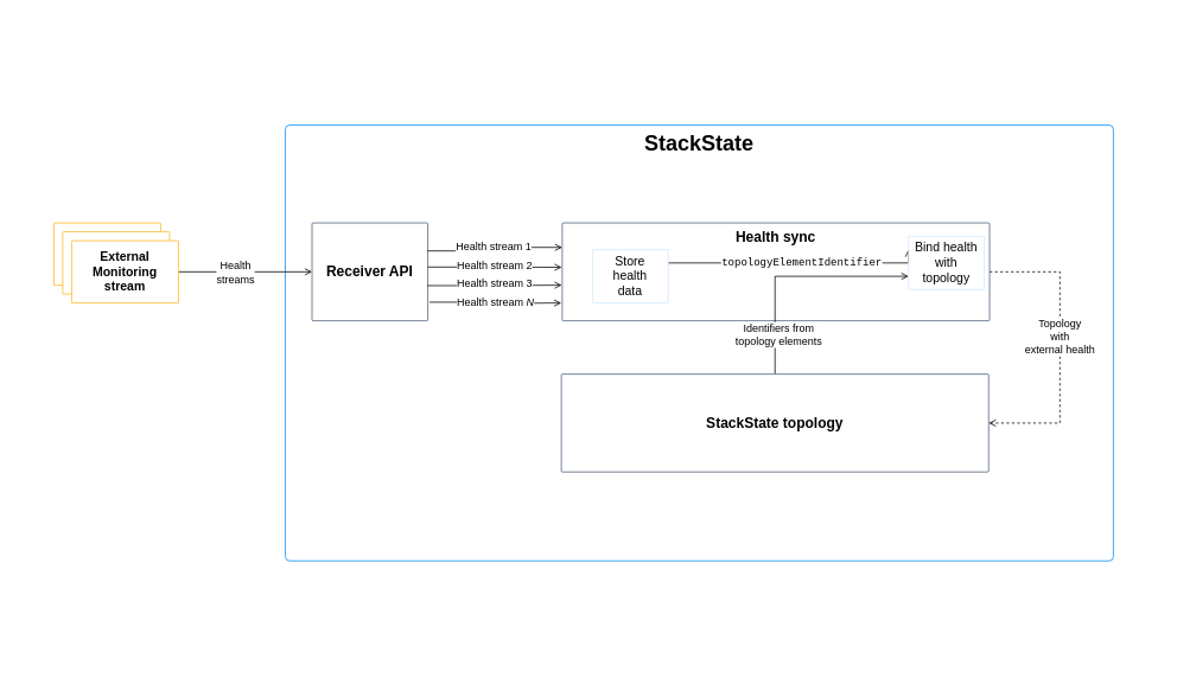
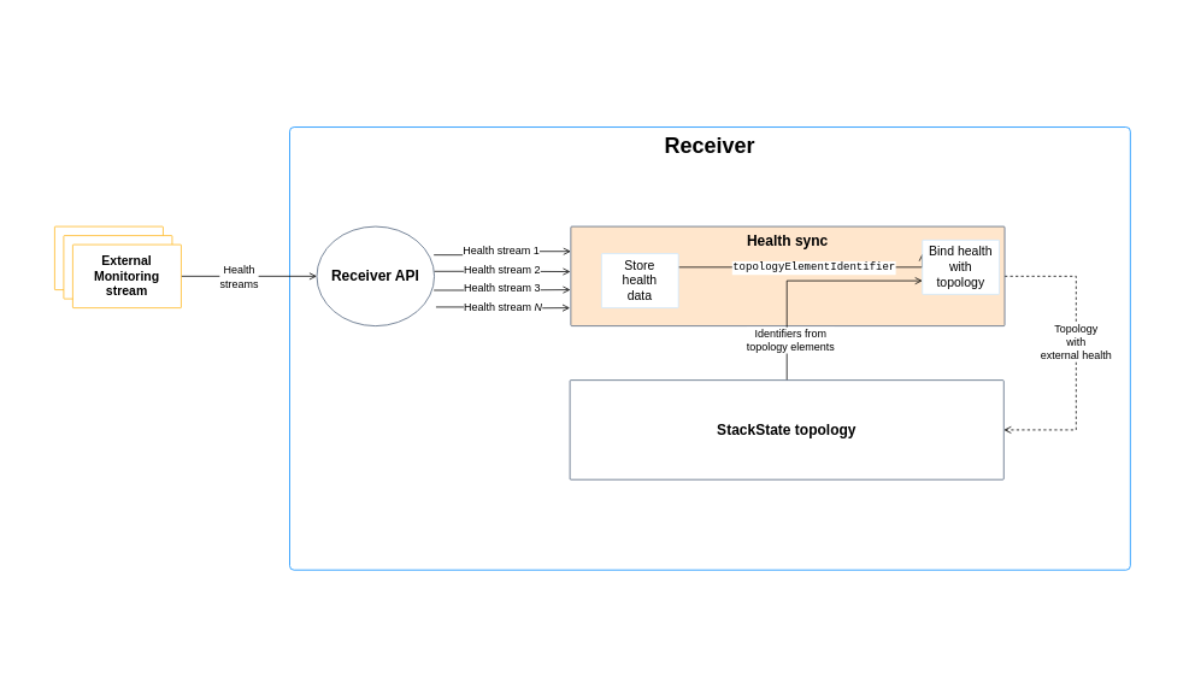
  <mxCell id="0" />
  <mxCell id="1" parent="0" />
  <mxCell id="2" value="" style="rounded=0;whiteSpace=wrap;html=1;align=center;strokeColor=none;" parent="1" vertex="1"><mxGeometry x="20" y="20" width="1280" height="720" as="geometry" /></mxCell>
- <mxCell id="3" value="&lt;b&gt;&lt;font style=&quot;font-size: 24px&quot;&gt;StackState&lt;/font&gt;&lt;/b&gt;" style="rounded=1;whiteSpace=wrap;html=1;strokeWidth=1;strokeColor=#008AFF;arcSize=1;verticalAlign=top;align=center;" parent="1" vertex="1"><mxGeometry x="320" y="140" width="930" height="490" as="geometry" /></mxCell>
+ <mxCell id="3" value="&lt;b&gt;&lt;font style=&quot;font-size: 24px&quot;&gt;Receiver&lt;/font&gt;&lt;/b&gt;" style="rounded=1;whiteSpace=wrap;html=1;strokeWidth=1;strokeColor=#008AFF;arcSize=1;verticalAlign=top;align=center;" parent="1" vertex="1"><mxGeometry x="320" y="140" width="930" height="490" as="geometry" /></mxCell>
  <mxCell id="4" style="edgeStyle=orthogonalEdgeStyle;rounded=0;orthogonalLoop=1;jettySize=auto;html=1;entryX=0;entryY=0.5;entryDx=0;entryDy=0;endArrow=open;endFill=0;" parent="1" source="8" target="9" edge="1"><mxGeometry relative="1" as="geometry"><mxPoint x="340" y="245" as="targetPoint" /></mxGeometry></mxCell>
  <mxCell id="5" value="&lt;font style=&quot;font-size: 12px&quot;&gt;Health&lt;br&gt;streams&lt;/font&gt;" style="edgeLabel;html=1;align=center;verticalAlign=middle;resizable=0;points=[];" parent="4" vertex="1" connectable="0"><mxGeometry x="-0.12" y="1" relative="1" as="geometry"><mxPoint x="-3" y="1" as="offset" /></mxGeometry></mxCell>
  <mxCell id="6" value="" style="rounded=1;whiteSpace=wrap;html=1;strokeWidth=1;strokeColor=#FFB61E;arcSize=1;" parent="1" vertex="1"><mxGeometry x="60" y="250" width="120" height="70" as="geometry" /></mxCell>
  <mxCell id="7" value="" style="rounded=1;whiteSpace=wrap;html=1;strokeWidth=1;strokeColor=#FFB61E;arcSize=1;" parent="1" vertex="1"><mxGeometry x="70" y="260" width="120" height="70" as="geometry" /></mxCell>
  <mxCell id="8" value="&lt;font style=&quot;font-size: 14px&quot;&gt;&lt;b&gt;External&lt;br&gt;Monitoring&lt;br&gt;stream&lt;/b&gt;&lt;/font&gt;" style="rounded=1;whiteSpace=wrap;html=1;strokeWidth=1;strokeColor=#FFB61E;arcSize=1;" parent="1" vertex="1"><mxGeometry x="80" y="270" width="120" height="70" as="geometry" /></mxCell>
- <mxCell id="9" value="&lt;b&gt;&lt;font style=&quot;font-size: 16px&quot;&gt;Receiver API&lt;/font&gt;&lt;/b&gt;" style="rounded=1;whiteSpace=wrap;html=1;strokeWidth=1;strokeColor=#4D5F79;align=center;arcSize=1;" parent="1" vertex="1"><mxGeometry x="350" y="250" width="130" height="110" as="geometry" /></mxCell>
+ <mxCell id="9" value="&lt;b&gt;&lt;font style=&quot;font-size: 16px&quot;&gt;Receiver API&lt;/font&gt;&lt;/b&gt;" style="ellipse;whiteSpace=wrap;html=1;strokeWidth=1;strokeColor=#4D5F79;align=center;arcSize=1;" parent="1" vertex="1"><mxGeometry x="350" y="250" width="130" height="110" as="geometry" /></mxCell>
  <mxCell id="10" style="edgeStyle=orthogonalEdgeStyle;rounded=0;orthogonalLoop=1;jettySize=auto;html=1;entryX=0;entryY=0.25;entryDx=0;entryDy=0;endArrow=open;endFill=0;exitX=0.996;exitY=0.286;exitDx=0;exitDy=0;exitPerimeter=0;" parent="1" source="9" target="20" edge="1"><mxGeometry relative="1" as="geometry"><mxPoint x="490" y="280" as="sourcePoint" /><mxPoint x="599.532" y="279.8" as="targetPoint" /></mxGeometry></mxCell>
  <mxCell id="11" value="&lt;font style=&quot;font-size: 12px&quot;&gt;Health stream 1&lt;/font&gt;" style="edgeLabel;html=1;align=center;verticalAlign=middle;resizable=0;points=[];" parent="10" vertex="1" connectable="0"><mxGeometry x="0.105" y="1" relative="1" as="geometry"><mxPoint x="-8" as="offset" /></mxGeometry></mxCell>
  <mxCell id="12" style="edgeStyle=orthogonalEdgeStyle;rounded=0;orthogonalLoop=1;jettySize=auto;html=1;entryX=-0.001;entryY=0.454;entryDx=0;entryDy=0;entryPerimeter=0;endArrow=open;endFill=0;exitX=1.001;exitY=0.451;exitDx=0;exitDy=0;exitPerimeter=0;" parent="1" source="9" target="20" edge="1"><mxGeometry relative="1" as="geometry"><mxPoint x="490" y="300" as="sourcePoint" /><mxPoint x="599.064" y="298.84" as="targetPoint" /></mxGeometry></mxCell>
  <mxCell id="13" value="&lt;font style=&quot;font-size: 12px&quot;&gt;Health stream 2&lt;/font&gt;" style="edgeLabel;html=1;align=center;verticalAlign=middle;resizable=0;points=[];" parent="12" vertex="1" connectable="0"><mxGeometry x="0.105" y="1" relative="1" as="geometry"><mxPoint x="-8" as="offset" /></mxGeometry></mxCell>
  <mxCell id="14" style="edgeStyle=orthogonalEdgeStyle;rounded=0;orthogonalLoop=1;jettySize=auto;html=1;entryX=-0.001;entryY=0.636;entryDx=0;entryDy=0;entryPerimeter=0;endArrow=open;endFill=0;exitX=0.996;exitY=0.641;exitDx=0;exitDy=0;exitPerimeter=0;" parent="1" source="9" target="20" edge="1"><mxGeometry relative="1" as="geometry"><mxPoint x="490" y="320" as="sourcePoint" /><mxPoint x="598.596" y="318.44" as="targetPoint" /></mxGeometry></mxCell>
  <mxCell id="15" value="&lt;font style=&quot;font-size: 12px&quot;&gt;Health stream 3&lt;/font&gt;" style="edgeLabel;html=1;align=center;verticalAlign=middle;resizable=0;points=[];" parent="14" vertex="1" connectable="0"><mxGeometry x="0.105" y="1" relative="1" as="geometry"><mxPoint x="-8" as="offset" /></mxGeometry></mxCell>
  <mxCell id="16" style="edgeStyle=orthogonalEdgeStyle;rounded=0;orthogonalLoop=1;jettySize=auto;html=1;endArrow=open;endFill=0;exitX=1.014;exitY=0.81;exitDx=0;exitDy=0;exitPerimeter=0;" parent="1" source="9" edge="1"><mxGeometry relative="1" as="geometry"><mxPoint x="490" y="340" as="sourcePoint" /><mxPoint x="630" y="340" as="targetPoint" /></mxGeometry></mxCell>
  <mxCell id="17" value="&lt;font style=&quot;font-size: 12px&quot;&gt;Health stream &lt;i&gt;N&lt;/i&gt;&lt;/font&gt;" style="edgeLabel;html=1;align=center;verticalAlign=middle;resizable=0;points=[];" parent="16" vertex="1" connectable="0"><mxGeometry x="0.105" y="1" relative="1" as="geometry"><mxPoint x="-8" as="offset" /></mxGeometry></mxCell>
  <mxCell id="18" style="edgeStyle=orthogonalEdgeStyle;rounded=0;orthogonalLoop=1;jettySize=auto;html=1;entryX=1;entryY=0.5;entryDx=0;entryDy=0;endArrow=open;endFill=0;exitX=1;exitY=0.5;exitDx=0;exitDy=0;dashed=1;" parent="1" source="20" target="23" edge="1"><mxGeometry relative="1" as="geometry"><Array as="points"><mxPoint x="1190" y="305" /><mxPoint x="1190" y="475" /></Array></mxGeometry></mxCell>
  <mxCell id="19" value="&lt;font style=&quot;font-size: 12px&quot;&gt;Topology&lt;br&gt;with&lt;br&gt;external health&lt;/font&gt;" style="edgeLabel;html=1;align=center;verticalAlign=middle;resizable=0;points=[];" parent="18" vertex="1" connectable="0"><mxGeometry x="-0.084" y="-1" relative="1" as="geometry"><mxPoint as="offset" /></mxGeometry></mxCell>
- <mxCell id="20" value="&lt;b&gt;&lt;font style=&quot;font-size: 16px&quot;&gt;Health sync&lt;/font&gt;&lt;/b&gt;" style="rounded=1;whiteSpace=wrap;html=1;strokeWidth=1;strokeColor=#4D5F79;align=center;verticalAlign=top;arcSize=1;" parent="1" vertex="1"><mxGeometry x="631" y="250" width="480" height="110" as="geometry" /></mxCell>
+ <mxCell id="20" value="&lt;b&gt;&lt;font style=&quot;font-size: 16px&quot;&gt;Health sync&lt;/font&gt;&lt;/b&gt;" style="rounded=1;whiteSpace=wrap;html=1;strokeWidth=1;strokeColor=#4D5F79;align=center;verticalAlign=top;arcSize=1;fillColor=#ffe6cc;" parent="1" vertex="1"><mxGeometry x="631" y="250" width="480" height="110" as="geometry" /></mxCell>
  <mxCell id="21" style="edgeStyle=orthogonalEdgeStyle;rounded=0;orthogonalLoop=1;jettySize=auto;html=1;entryX=0;entryY=0.75;entryDx=0;entryDy=0;endArrow=open;endFill=0;exitX=0.5;exitY=0;exitDx=0;exitDy=0;" parent="1" source="23" target="27" edge="1"><mxGeometry relative="1" as="geometry" /></mxCell>
  <mxCell id="22" value="&lt;font style=&quot;font-size: 12px&quot;&gt;Identifiers from&lt;br&gt;topology elements&lt;/font&gt;" style="edgeLabel;html=1;align=center;verticalAlign=middle;resizable=0;points=[];" parent="21" vertex="1" connectable="0"><mxGeometry x="0.403" y="-1" relative="1" as="geometry"><mxPoint x="-69" y="64" as="offset" /></mxGeometry></mxCell>
  <mxCell id="23" value="&lt;b&gt;&lt;font style=&quot;font-size: 16px&quot;&gt;StackState topology&lt;/font&gt;&lt;/b&gt;" style="rounded=1;whiteSpace=wrap;html=1;strokeWidth=1;strokeColor=#4D5F79;align=center;verticalAlign=middle;arcSize=1;" parent="1" vertex="1"><mxGeometry x="630" y="420" width="480" height="110" as="geometry" /></mxCell>
  <mxCell id="24" style="edgeStyle=orthogonalEdgeStyle;rounded=0;orthogonalLoop=1;jettySize=auto;html=1;entryX=0;entryY=0.25;entryDx=0;entryDy=0;endArrow=open;endFill=0;exitX=1;exitY=0.25;exitDx=0;exitDy=0;" parent="1" source="26" target="27" edge="1"><mxGeometry relative="1" as="geometry"><Array as="points"><mxPoint x="850" y="295" /><mxPoint x="850" y="295" /></Array></mxGeometry></mxCell>
  <mxCell id="25" value="&lt;font face=&quot;Courier New&quot; style=&quot;font-size: 12px&quot;&gt;topologyElementIdentifier&lt;/font&gt;" style="edgeLabel;html=1;align=center;verticalAlign=middle;resizable=0;points=[];" parent="24" vertex="1" connectable="0"><mxGeometry x="0.265" y="-1" relative="1" as="geometry"><mxPoint x="-31" y="-1" as="offset" /></mxGeometry></mxCell>
  <mxCell id="26" value="&lt;font style=&quot;font-size: 14px&quot;&gt;Store&lt;br&gt;health&lt;br&gt;data&lt;/font&gt;" style="rounded=1;whiteSpace=wrap;html=1;strokeWidth=1;strokeColor=#CCE8FF;align=center;arcSize=1;" parent="1" vertex="1"><mxGeometry x="665" y="280" width="85" height="60" as="geometry" /></mxCell>
  <mxCell id="27" value="&lt;font style=&quot;font-size: 14px&quot;&gt;Bind health&lt;br&gt;with&lt;br&gt;topology&lt;/font&gt;" style="rounded=1;whiteSpace=wrap;html=1;strokeWidth=1;strokeColor=#CCE8FF;align=center;arcSize=1;" parent="1" vertex="1"><mxGeometry x="1020" y="265" width="85" height="60" as="geometry" /></mxCell>
